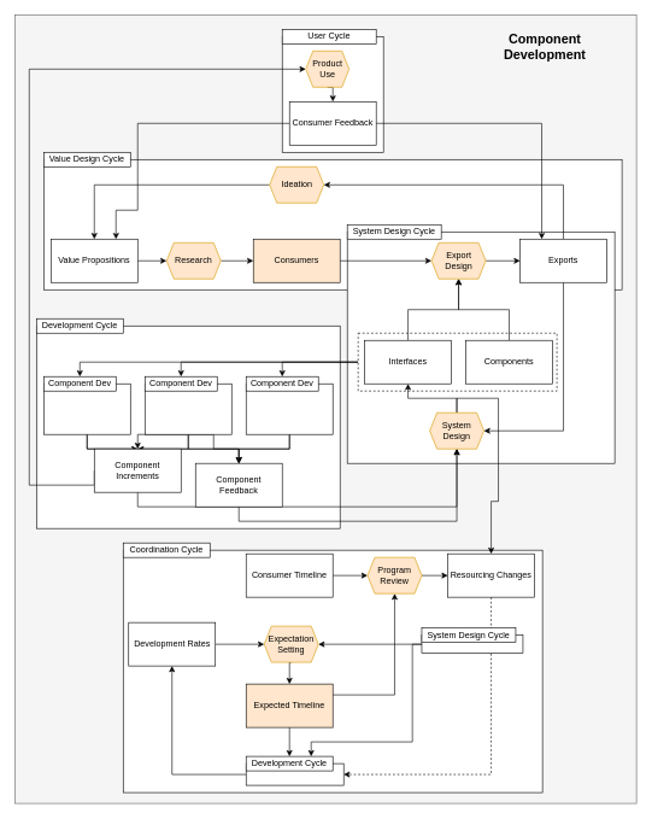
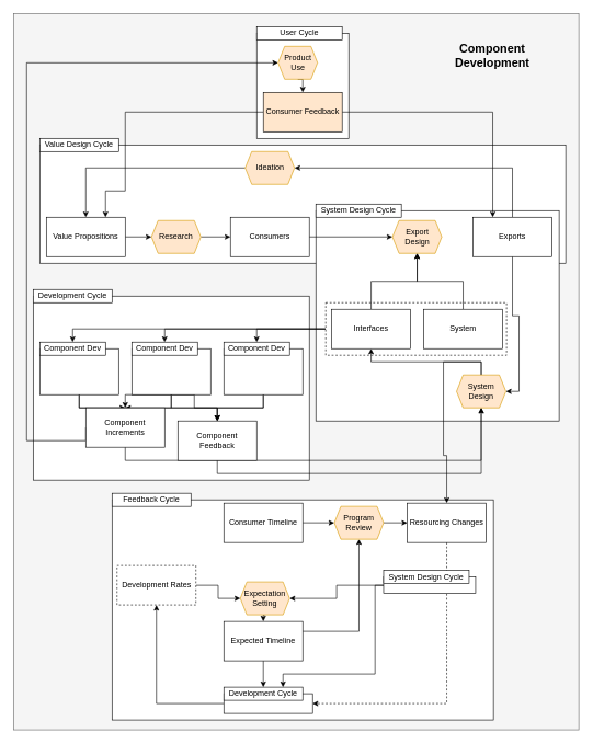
  <mxCell id="0" />
  <mxCell id="1" parent="0" />
  <mxCell id="2" value="" style="rounded=0;whiteSpace=wrap;html=1;strokeColor=#666666;fillColor=#f5f5f5;fontColor=#333333;" vertex="1" parent="1"><mxGeometry x="20" y="20" width="860" height="1090" as="geometry" /></mxCell>
  <mxCell id="3" value="" style="rounded=0;whiteSpace=wrap;html=1;strokeColor=#000000;" vertex="1" parent="1"><mxGeometry x="390" y="50" width="140" height="160" as="geometry" /></mxCell>
  <mxCell id="4" value="" style="rounded=0;whiteSpace=wrap;html=1;strokeColor=#000000;" vertex="1" parent="1"><mxGeometry x="170" y="760" width="580" height="335" as="geometry" /></mxCell>
  <mxCell id="5" style="edgeStyle=orthogonalEdgeStyle;rounded=0;orthogonalLoop=1;jettySize=auto;html=1;exitX=0.5;exitY=1;exitDx=0;exitDy=0;entryX=1;entryY=0.5;entryDx=0;entryDy=0;strokeColor=#000000;dashed=1;" edge="1" parent="1" source="75" target="59"><mxGeometry relative="1" as="geometry" /></mxCell>
  <mxCell id="6" value="" style="rounded=0;whiteSpace=wrap;html=1;" vertex="1" parent="1"><mxGeometry x="50" y="450" width="420" height="280" as="geometry" /></mxCell>
  <mxCell id="7" value="" style="rounded=0;whiteSpace=wrap;html=1;" vertex="1" parent="1"><mxGeometry x="60" y="220" width="800" height="180" as="geometry" /></mxCell>
  <mxCell id="8" value="" style="rounded=0;whiteSpace=wrap;html=1;" vertex="1" parent="1"><mxGeometry x="480" y="320" width="370" height="320" as="geometry" /></mxCell>
  <mxCell id="9" style="edgeStyle=orthogonalEdgeStyle;rounded=0;orthogonalLoop=1;jettySize=auto;html=1;exitX=0;exitY=0.5;exitDx=0;exitDy=0;entryX=0.5;entryY=0;entryDx=0;entryDy=0;" edge="1" parent="1" source="12" target="38"><mxGeometry relative="1" as="geometry" /></mxCell>
  <mxCell id="10" style="edgeStyle=orthogonalEdgeStyle;rounded=0;orthogonalLoop=1;jettySize=auto;html=1;exitX=0;exitY=0.5;exitDx=0;exitDy=0;entryX=0.5;entryY=0;entryDx=0;entryDy=0;" edge="1" parent="1" source="12" target="42"><mxGeometry relative="1" as="geometry" /></mxCell>
  <mxCell id="11" style="edgeStyle=orthogonalEdgeStyle;rounded=0;orthogonalLoop=1;jettySize=auto;html=1;exitX=0;exitY=0.5;exitDx=0;exitDy=0;entryX=0.5;entryY=0;entryDx=0;entryDy=0;" edge="1" parent="1" source="12" target="46"><mxGeometry relative="1" as="geometry" /></mxCell>
  <mxCell id="12" value="" style="rounded=0;whiteSpace=wrap;html=1;dashed=1;" vertex="1" parent="1"><mxGeometry x="495" y="460" width="275" height="80" as="geometry" /></mxCell>
  <mxCell id="13" style="edgeStyle=orthogonalEdgeStyle;rounded=0;orthogonalLoop=1;jettySize=auto;html=1;exitX=1;exitY=0.5;exitDx=0;exitDy=0;entryX=0;entryY=0.5;entryDx=0;entryDy=0;" edge="1" parent="1" source="14" target="16"><mxGeometry relative="1" as="geometry" /></mxCell>
  <mxCell id="14" value="Value Propositions" style="rounded=0;whiteSpace=wrap;html=1;" vertex="1" parent="1"><mxGeometry x="70" y="330" width="120" height="60" as="geometry" /></mxCell>
  <mxCell id="15" style="edgeStyle=orthogonalEdgeStyle;rounded=0;orthogonalLoop=1;jettySize=auto;html=1;exitX=1;exitY=0.5;exitDx=0;exitDy=0;entryX=0;entryY=0.5;entryDx=0;entryDy=0;" edge="1" parent="1" source="16" target="18"><mxGeometry relative="1" as="geometry" /></mxCell>
  <mxCell id="16" value="Research" style="shape=hexagon;perimeter=hexagonPerimeter2;whiteSpace=wrap;html=1;fixedSize=1;size=10;fillColor=#ffe6cc;strokeColor=#d79b00;" vertex="1" parent="1"><mxGeometry x="230" y="335" width="75" height="50" as="geometry" /></mxCell>
  <mxCell id="17" style="edgeStyle=orthogonalEdgeStyle;rounded=0;orthogonalLoop=1;jettySize=auto;html=1;exitX=1;exitY=0.5;exitDx=0;exitDy=0;entryX=0;entryY=0.5;entryDx=0;entryDy=0;" edge="1" parent="1" source="18" target="20"><mxGeometry relative="1" as="geometry" /></mxCell>
- <mxCell id="18" value="Consumers" style="rounded=0;whiteSpace=wrap;html=1;fillColor=#ffe6cc;" vertex="1" parent="1"><mxGeometry x="350" y="330" width="120" height="60" as="geometry" /></mxCell>
- <mxCell id="19" style="edgeStyle=orthogonalEdgeStyle;rounded=0;orthogonalLoop=1;jettySize=auto;html=1;exitX=1;exitY=0.5;exitDx=0;exitDy=0;" edge="1" parent="1" source="20" target="23"><mxGeometry relative="1" as="geometry" /></mxCell>
+ <mxCell id="18" value="Consumers" style="rounded=0;whiteSpace=wrap;html=1;" vertex="1" parent="1"><mxGeometry x="350" y="330" width="120" height="60" as="geometry" /></mxCell>
  <mxCell id="20" value="Export Design" style="shape=hexagon;perimeter=hexagonPerimeter2;whiteSpace=wrap;html=1;fixedSize=1;size=10;fillColor=#ffe6cc;strokeColor=#d79b00;" vertex="1" parent="1"><mxGeometry x="596.5" y="335" width="75" height="50" as="geometry" /></mxCell>
  <mxCell id="21" style="edgeStyle=orthogonalEdgeStyle;rounded=0;orthogonalLoop=1;jettySize=auto;html=1;exitX=0.5;exitY=0;exitDx=0;exitDy=0;entryX=1;entryY=0.5;entryDx=0;entryDy=0;" edge="1" parent="1" source="23" target="25"><mxGeometry relative="1" as="geometry" /></mxCell>
  <mxCell id="22" style="edgeStyle=orthogonalEdgeStyle;rounded=0;orthogonalLoop=1;jettySize=auto;html=1;exitX=0.5;exitY=1;exitDx=0;exitDy=0;entryX=1;entryY=0.5;entryDx=0;entryDy=0;" edge="1" parent="1" source="23" target="29"><mxGeometry relative="1" as="geometry" /></mxCell>
  <mxCell id="23" value="Exports" style="rounded=0;whiteSpace=wrap;html=1;" vertex="1" parent="1"><mxGeometry x="719" y="330" width="120" height="60" as="geometry" /></mxCell>
  <mxCell id="24" style="edgeStyle=orthogonalEdgeStyle;rounded=0;orthogonalLoop=1;jettySize=auto;html=1;exitX=0;exitY=0.5;exitDx=0;exitDy=0;" edge="1" parent="1" source="25" target="14"><mxGeometry relative="1" as="geometry" /></mxCell>
  <mxCell id="25" value="Ideation" style="shape=hexagon;perimeter=hexagonPerimeter2;whiteSpace=wrap;html=1;fixedSize=1;size=10;fillColor=#ffe6cc;strokeColor=#d79b00;" vertex="1" parent="1"><mxGeometry x="372.5" y="230" width="75" height="50" as="geometry" /></mxCell>
  <mxCell id="26" value="Value Design Cycle" style="rounded=0;whiteSpace=wrap;html=1;" vertex="1" parent="1"><mxGeometry x="60" y="210" width="120" height="20" as="geometry" /></mxCell>
  <mxCell id="27" style="edgeStyle=orthogonalEdgeStyle;rounded=0;orthogonalLoop=1;jettySize=auto;html=1;exitX=0.5;exitY=0;exitDx=0;exitDy=0;" edge="1" parent="1" source="29" target="75"><mxGeometry relative="1" as="geometry" /></mxCell>
  <mxCell id="28" style="edgeStyle=orthogonalEdgeStyle;rounded=0;orthogonalLoop=1;jettySize=auto;html=1;exitX=0.5;exitY=0;exitDx=0;exitDy=0;entryX=0.5;entryY=1;entryDx=0;entryDy=0;" edge="1" parent="1" source="29" target="33"><mxGeometry relative="1" as="geometry" /></mxCell>
- <mxCell id="29" value="System Design" style="shape=hexagon;perimeter=hexagonPerimeter2;whiteSpace=wrap;html=1;fixedSize=1;size=10;fillColor=#ffe6cc;strokeColor=#d79b00;" vertex="1" parent="1"><mxGeometry x="594" y="570" width="75" height="50" as="geometry" /></mxCell>
+ <mxCell id="29" value="System Design" style="shape=hexagon;perimeter=hexagonPerimeter2;whiteSpace=wrap;html=1;fixedSize=1;size=10;fillColor=#ffe6cc;strokeColor=#d79b00;" vertex="1" parent="1"><mxGeometry x="694" y="570" width="75" height="50" as="geometry" /></mxCell>
  <mxCell id="30" style="edgeStyle=orthogonalEdgeStyle;rounded=0;orthogonalLoop=1;jettySize=auto;html=1;exitX=0.5;exitY=0;exitDx=0;exitDy=0;entryX=0.5;entryY=1;entryDx=0;entryDy=0;" edge="1" parent="1" source="31" target="20"><mxGeometry relative="1" as="geometry" /></mxCell>
- <mxCell id="31" value="Components" style="rounded=0;whiteSpace=wrap;html=1;" vertex="1" parent="1"><mxGeometry x="644" y="470" width="120" height="60" as="geometry" /></mxCell>
+ <mxCell id="31" value="System" style="rounded=0;whiteSpace=wrap;html=1;" vertex="1" parent="1"><mxGeometry x="644" y="470" width="120" height="60" as="geometry" /></mxCell>
  <mxCell id="32" style="edgeStyle=orthogonalEdgeStyle;rounded=0;orthogonalLoop=1;jettySize=auto;html=1;exitX=0.5;exitY=0;exitDx=0;exitDy=0;entryX=0.5;entryY=1;entryDx=0;entryDy=0;" edge="1" parent="1" source="33" target="20"><mxGeometry relative="1" as="geometry" /></mxCell>
  <mxCell id="33" value="Interfaces" style="rounded=0;whiteSpace=wrap;html=1;" vertex="1" parent="1"><mxGeometry x="504" y="470" width="120" height="60" as="geometry" /></mxCell>
  <mxCell id="34" value="System Design Cycle" style="rounded=0;whiteSpace=wrap;html=1;" vertex="1" parent="1"><mxGeometry x="480" y="310" width="130" height="20" as="geometry" /></mxCell>
  <mxCell id="35" style="edgeStyle=orthogonalEdgeStyle;rounded=0;orthogonalLoop=1;jettySize=auto;html=1;exitX=0.5;exitY=1;exitDx=0;exitDy=0;entryX=0.5;entryY=0;entryDx=0;entryDy=0;" edge="1" parent="1" source="37" target="49"><mxGeometry relative="1" as="geometry" /></mxCell>
  <mxCell id="36" style="edgeStyle=orthogonalEdgeStyle;rounded=0;orthogonalLoop=1;jettySize=auto;html=1;exitX=0.5;exitY=1;exitDx=0;exitDy=0;entryX=0.5;entryY=0;entryDx=0;entryDy=0;" edge="1" parent="1" source="37" target="51"><mxGeometry relative="1" as="geometry" /></mxCell>
  <mxCell id="37" value="" style="rounded=0;whiteSpace=wrap;html=1;" vertex="1" parent="1"><mxGeometry x="340" y="530" width="120" height="70" as="geometry" /></mxCell>
  <mxCell id="38" value="Component Dev" style="rounded=0;whiteSpace=wrap;html=1;" vertex="1" parent="1"><mxGeometry x="340" y="520" width="100" height="20" as="geometry" /></mxCell>
  <mxCell id="39" style="edgeStyle=orthogonalEdgeStyle;rounded=0;orthogonalLoop=1;jettySize=auto;html=1;exitX=0.5;exitY=1;exitDx=0;exitDy=0;" edge="1" parent="1" source="41" target="49"><mxGeometry relative="1" as="geometry" /></mxCell>
  <mxCell id="40" style="edgeStyle=orthogonalEdgeStyle;rounded=0;orthogonalLoop=1;jettySize=auto;html=1;exitX=0.5;exitY=1;exitDx=0;exitDy=0;entryX=0.5;entryY=0;entryDx=0;entryDy=0;" edge="1" parent="1" source="41" target="51"><mxGeometry relative="1" as="geometry" /></mxCell>
  <mxCell id="41" value="" style="rounded=0;whiteSpace=wrap;html=1;" vertex="1" parent="1"><mxGeometry x="200" y="530" width="120" height="70" as="geometry" /></mxCell>
  <mxCell id="42" value="Component Dev" style="rounded=0;whiteSpace=wrap;html=1;" vertex="1" parent="1"><mxGeometry x="200" y="520" width="100" height="20" as="geometry" /></mxCell>
  <mxCell id="43" style="edgeStyle=orthogonalEdgeStyle;rounded=0;orthogonalLoop=1;jettySize=auto;html=1;exitX=0.5;exitY=1;exitDx=0;exitDy=0;entryX=0.5;entryY=0;entryDx=0;entryDy=0;" edge="1" parent="1" source="45" target="49"><mxGeometry relative="1" as="geometry" /></mxCell>
  <mxCell id="44" style="edgeStyle=orthogonalEdgeStyle;rounded=0;orthogonalLoop=1;jettySize=auto;html=1;exitX=0.5;exitY=1;exitDx=0;exitDy=0;" edge="1" parent="1" source="45" target="51"><mxGeometry relative="1" as="geometry" /></mxCell>
  <mxCell id="45" value="" style="rounded=0;whiteSpace=wrap;html=1;" vertex="1" parent="1"><mxGeometry x="60" y="530" width="120" height="70" as="geometry" /></mxCell>
  <mxCell id="46" value="Component Dev" style="rounded=0;whiteSpace=wrap;html=1;" vertex="1" parent="1"><mxGeometry x="60" y="520" width="100" height="20" as="geometry" /></mxCell>
  <mxCell id="47" style="edgeStyle=orthogonalEdgeStyle;rounded=0;orthogonalLoop=1;jettySize=auto;html=1;exitX=0.5;exitY=1;exitDx=0;exitDy=0;entryX=0.5;entryY=1;entryDx=0;entryDy=0;" edge="1" parent="1" source="49" target="29"><mxGeometry relative="1" as="geometry" /></mxCell>
  <mxCell id="48" style="edgeStyle=orthogonalEdgeStyle;rounded=0;orthogonalLoop=1;jettySize=auto;html=1;exitX=0;exitY=0.5;exitDx=0;exitDy=0;entryX=0;entryY=0.5;entryDx=0;entryDy=0;" edge="1" parent="1" source="49" target="54"><mxGeometry relative="1" as="geometry"><Array as="points"><mxPoint x="40" y="670" /><mxPoint x="40" y="95" /></Array></mxGeometry></mxCell>
  <mxCell id="49" value="Component Increments" style="rounded=0;whiteSpace=wrap;html=1;" vertex="1" parent="1"><mxGeometry x="130" y="620" width="120" height="60" as="geometry" /></mxCell>
  <mxCell id="50" style="edgeStyle=orthogonalEdgeStyle;rounded=0;orthogonalLoop=1;jettySize=auto;html=1;exitX=0.5;exitY=1;exitDx=0;exitDy=0;entryX=0.5;entryY=1;entryDx=0;entryDy=0;" edge="1" parent="1" source="51" target="29"><mxGeometry relative="1" as="geometry" /></mxCell>
  <mxCell id="51" value="Component Feedback" style="rounded=0;whiteSpace=wrap;html=1;" vertex="1" parent="1"><mxGeometry x="270" y="640" width="120" height="60" as="geometry" /></mxCell>
  <mxCell id="52" value="Development Cycle" style="rounded=0;whiteSpace=wrap;html=1;" vertex="1" parent="1"><mxGeometry x="50" y="440" width="120" height="20" as="geometry" /></mxCell>
  <mxCell id="53" style="edgeStyle=orthogonalEdgeStyle;rounded=0;orthogonalLoop=1;jettySize=auto;html=1;exitX=0.5;exitY=1;exitDx=0;exitDy=0;entryX=0.5;entryY=0;entryDx=0;entryDy=0;" edge="1" parent="1" source="54" target="57"><mxGeometry relative="1" as="geometry" /></mxCell>
  <mxCell id="54" value="Product&lt;br&gt;Use" style="shape=hexagon;perimeter=hexagonPerimeter2;whiteSpace=wrap;html=1;fixedSize=1;size=10;fillColor=#ffe6cc;strokeColor=#d79b00;" vertex="1" parent="1"><mxGeometry x="422.5" y="70" width="60" height="50" as="geometry" /></mxCell>
  <mxCell id="55" style="edgeStyle=orthogonalEdgeStyle;rounded=0;orthogonalLoop=1;jettySize=auto;html=1;exitX=0;exitY=0.5;exitDx=0;exitDy=0;entryX=0.75;entryY=0;entryDx=0;entryDy=0;" edge="1" parent="1" source="57" target="14"><mxGeometry relative="1" as="geometry"><Array as="points"><mxPoint x="190" y="170" /><mxPoint x="190" y="290" /><mxPoint x="160" y="290" /></Array></mxGeometry></mxCell>
  <mxCell id="56" style="edgeStyle=orthogonalEdgeStyle;rounded=0;orthogonalLoop=1;jettySize=auto;html=1;exitX=1;exitY=0.5;exitDx=0;exitDy=0;entryX=0.25;entryY=0;entryDx=0;entryDy=0;" edge="1" parent="1" source="57" target="23"><mxGeometry relative="1" as="geometry" /></mxCell>
- <mxCell id="57" value="Consumer Feedback" style="rounded=0;whiteSpace=wrap;html=1;" vertex="1" parent="1"><mxGeometry x="400" y="140" width="120" height="60" as="geometry" /></mxCell>
+ <mxCell id="57" value="Consumer Feedback" style="rounded=0;whiteSpace=wrap;html=1;fillColor=#ffe6cc;" vertex="1" parent="1"><mxGeometry x="400" y="140" width="120" height="60" as="geometry" /></mxCell>
  <mxCell id="58" style="edgeStyle=orthogonalEdgeStyle;rounded=0;orthogonalLoop=1;jettySize=auto;html=1;exitX=0;exitY=0.5;exitDx=0;exitDy=0;entryX=0.5;entryY=1;entryDx=0;entryDy=0;strokeColor=#000000;" edge="1" parent="1" source="59" target="65"><mxGeometry relative="1" as="geometry" /></mxCell>
  <mxCell id="59" value="" style="rounded=0;whiteSpace=wrap;html=1;strokeColor=#000000;" vertex="1" parent="1"><mxGeometry x="340" y="1055" width="135" height="30" as="geometry" /></mxCell>
  <mxCell id="60" style="edgeStyle=orthogonalEdgeStyle;rounded=0;orthogonalLoop=1;jettySize=auto;html=1;exitX=0;exitY=0.5;exitDx=0;exitDy=0;entryX=1;entryY=0.5;entryDx=0;entryDy=0;strokeColor=#000000;" edge="1" parent="1" source="62" target="70"><mxGeometry relative="1" as="geometry" /></mxCell>
  <mxCell id="61" style="edgeStyle=orthogonalEdgeStyle;rounded=0;orthogonalLoop=1;jettySize=auto;html=1;exitX=0;exitY=0.5;exitDx=0;exitDy=0;entryX=0.75;entryY=0;entryDx=0;entryDy=0;strokeColor=#000000;" edge="1" parent="1" source="62" target="63"><mxGeometry relative="1" as="geometry"><Array as="points"><mxPoint x="570" y="890" /><mxPoint x="570" y="1025" /><mxPoint x="430" y="1025" /></Array></mxGeometry></mxCell>
  <mxCell id="62" value="" style="rounded=0;whiteSpace=wrap;html=1;strokeColor=#000000;" vertex="1" parent="1"><mxGeometry x="583" y="877.5" width="140" height="25" as="geometry" /></mxCell>
  <mxCell id="63" value="Development Cycle" style="rounded=0;whiteSpace=wrap;html=1;strokeColor=#000000;" vertex="1" parent="1"><mxGeometry x="340" y="1045" width="120" height="20" as="geometry" /></mxCell>
  <mxCell id="64" style="edgeStyle=orthogonalEdgeStyle;rounded=0;orthogonalLoop=1;jettySize=auto;html=1;exitX=1;exitY=0.5;exitDx=0;exitDy=0;entryX=0;entryY=0.5;entryDx=0;entryDy=0;strokeColor=#000000;" edge="1" parent="1" source="65" target="70"><mxGeometry relative="1" as="geometry" /></mxCell>
- <mxCell id="65" value="Development Rates" style="rounded=0;whiteSpace=wrap;html=1;strokeColor=#000000;" vertex="1" parent="1"><mxGeometry x="177.5" y="860" width="120" height="60" as="geometry" /></mxCell>
+ <mxCell id="65" value="Development Rates" style="rounded=0;whiteSpace=wrap;html=1;strokeColor=#000000;dashed=1;" vertex="1" parent="1"><mxGeometry x="177.5" y="860" width="120" height="60" as="geometry" /></mxCell>
  <mxCell id="66" style="edgeStyle=orthogonalEdgeStyle;rounded=0;orthogonalLoop=1;jettySize=auto;html=1;exitX=1;exitY=0.25;exitDx=0;exitDy=0;entryX=0.5;entryY=1;entryDx=0;entryDy=0;strokeColor=#000000;dashed=0;" edge="1" parent="1" source="68" target="74"><mxGeometry relative="1" as="geometry" /></mxCell>
  <mxCell id="67" style="edgeStyle=orthogonalEdgeStyle;rounded=0;orthogonalLoop=1;jettySize=auto;html=1;exitX=0.5;exitY=1;exitDx=0;exitDy=0;entryX=0.5;entryY=0;entryDx=0;entryDy=0;strokeColor=#000000;" edge="1" parent="1" source="68" target="63"><mxGeometry relative="1" as="geometry" /></mxCell>
- <mxCell id="68" value="Expected Timeline" style="rounded=0;whiteSpace=wrap;html=1;strokeColor=#000000;fillColor=#ffe6cc;" vertex="1" parent="1"><mxGeometry x="340" y="945" width="120" height="60" as="geometry" /></mxCell>
+ <mxCell id="68" value="Expected Timeline" style="rounded=0;whiteSpace=wrap;html=1;strokeColor=#000000;" vertex="1" parent="1"><mxGeometry x="340" y="945" width="120" height="60" as="geometry" /></mxCell>
  <mxCell id="69" style="edgeStyle=orthogonalEdgeStyle;rounded=0;orthogonalLoop=1;jettySize=auto;html=1;exitX=0.5;exitY=1;exitDx=0;exitDy=0;entryX=0.5;entryY=0;entryDx=0;entryDy=0;strokeColor=#000000;" edge="1" parent="1" source="70" target="68"><mxGeometry relative="1" as="geometry" /></mxCell>
- <mxCell id="70" value="Expectation Setting" style="shape=hexagon;perimeter=hexagonPerimeter2;whiteSpace=wrap;html=1;fixedSize=1;size=10;strokeColor=#d79b00;fillColor=#ffe6cc;" vertex="1" parent="1"><mxGeometry x="365" y="865" width="75" height="50" as="geometry" /></mxCell>
+ <mxCell id="70" value="Expectation Setting" style="shape=hexagon;perimeter=hexagonPerimeter2;whiteSpace=wrap;html=1;fixedSize=1;size=10;strokeColor=#d79b00;fillColor=#ffe6cc;" vertex="1" parent="1"><mxGeometry x="365" y="885" width="75" height="50" as="geometry" /></mxCell>
  <mxCell id="71" style="edgeStyle=orthogonalEdgeStyle;rounded=0;orthogonalLoop=1;jettySize=auto;html=1;exitX=1;exitY=0.5;exitDx=0;exitDy=0;entryX=0;entryY=0.5;entryDx=0;entryDy=0;strokeColor=#000000;" edge="1" parent="1" source="72" target="74"><mxGeometry relative="1" as="geometry" /></mxCell>
  <mxCell id="72" value="Consumer Timeline" style="rounded=0;whiteSpace=wrap;html=1;strokeColor=#000000;" vertex="1" parent="1"><mxGeometry x="340" y="765" width="120" height="60" as="geometry" /></mxCell>
  <mxCell id="73" style="edgeStyle=orthogonalEdgeStyle;rounded=0;orthogonalLoop=1;jettySize=auto;html=1;exitX=1;exitY=0.5;exitDx=0;exitDy=0;entryX=0;entryY=0.5;entryDx=0;entryDy=0;strokeColor=#000000;" edge="1" parent="1" source="74" target="75"><mxGeometry relative="1" as="geometry" /></mxCell>
  <mxCell id="74" value="Program Review" style="shape=hexagon;perimeter=hexagonPerimeter2;whiteSpace=wrap;html=1;fixedSize=1;size=10;strokeColor=#d79b00;fillColor=#ffe6cc;" vertex="1" parent="1"><mxGeometry x="508" y="770" width="75" height="50" as="geometry" /></mxCell>
  <mxCell id="75" value="Resourcing Changes" style="rounded=0;whiteSpace=wrap;html=1;strokeColor=#000000;" vertex="1" parent="1"><mxGeometry x="619" y="765" width="120" height="60" as="geometry" /></mxCell>
  <mxCell id="76" value="System Design Cycle" style="rounded=0;whiteSpace=wrap;html=1;" vertex="1" parent="1"><mxGeometry x="583" y="867.5" width="130" height="20" as="geometry" /></mxCell>
- <mxCell id="77" value="Coordination Cycle" style="rounded=0;whiteSpace=wrap;html=1;strokeColor=#000000;" vertex="1" parent="1"><mxGeometry x="170" y="750" width="120" height="20" as="geometry" /></mxCell>
+ <mxCell id="77" value="Feedback Cycle" style="rounded=0;whiteSpace=wrap;html=1;strokeColor=#000000;" vertex="1" parent="1"><mxGeometry x="170" y="750" width="120" height="20" as="geometry" /></mxCell>
  <mxCell id="78" value="User Cycle" style="rounded=0;whiteSpace=wrap;html=1;" vertex="1" parent="1"><mxGeometry x="390" width="130" height="20" as="geometry" y="40" /></mxCell>
- <mxCell id="79" value="&lt;b&gt;&lt;font style=&quot;font-size: 18px;&quot;&gt;Component Development&lt;/font&gt;&lt;/b&gt;" style="text;html=1;strokeColor=none;fillColor=none;align=center;verticalAlign=middle;whiteSpace=wrap;rounded=0;" vertex="1" parent="1"><mxGeometry x="644" width="219" height="50" as="geometry" y="40" /></mxCell>
+ <mxCell id="79" value="&lt;b&gt;&lt;font style=&quot;font-size: 18px;&quot;&gt;Component Development&lt;/font&gt;&lt;/b&gt;" style="text;html=1;strokeColor=none;fillColor=none;align=center;verticalAlign=middle;whiteSpace=wrap;rounded=0;" vertex="1" parent="1"><mxGeometry x="639" y="60" width="219" height="50" as="geometry" /></mxCell>
